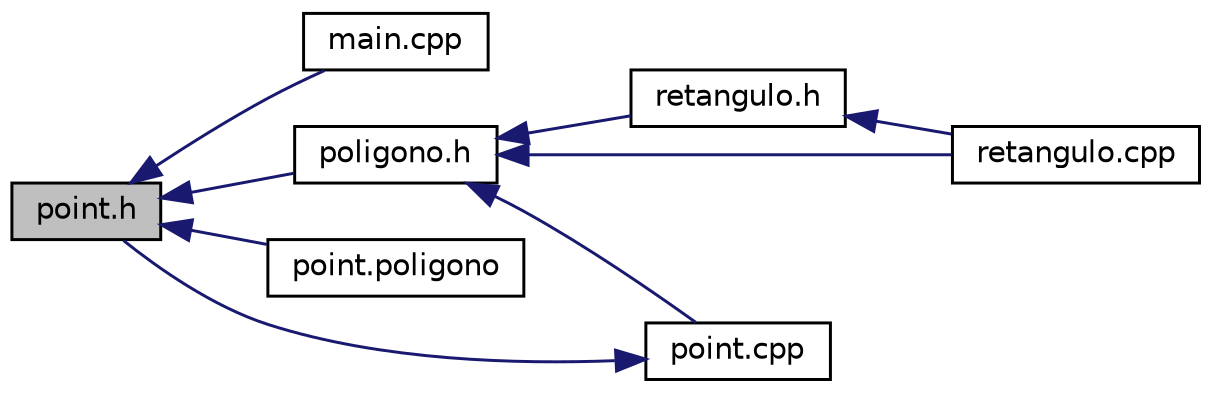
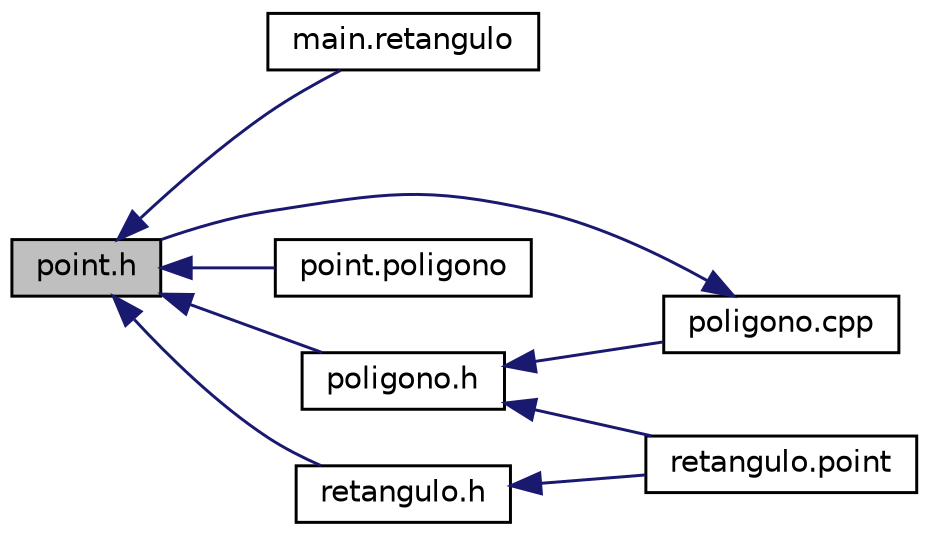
  digraph {
    rankdir=LR
    node [color=black fillcolor=white fontname=Helvetica fontsize=10 shape=record style=filled]
    edge [color=midnightblue dir=back fontname=Helvetica fontsize=10 labelfontname=Helvetica labelfontsize=10 style=solid]
    n1 [fillcolor=grey75 fontcolor=black height=0.2 label="point.h" width=0.4]
-   n2 [height=0.2 label="main.cpp" width=0.4]
+   n2 [height=0.2 label="main.retangulo" width=0.4]
    n3 [height=0.2 label="poligono.h" width=0.4]
    n4 [height=0.2 label="point.poligono" width=0.4]
-   n5 [height=0.2 label="point.cpp" width=0.4]
+   n5 [height=0.2 label="poligono.cpp" width=0.4]
    n6 [height=0.2 label="retangulo.h" width=0.4]
-   n7 [height=0.2 label="retangulo.cpp" width=0.4]
+   n7 [height=0.2 label="retangulo.point" width=0.4]
    n1 -> n2
    n1 -> n3
    n1 -> n4
    n3 -> n5
-   n3 -> n6
+   n1 -> n6
    n3 -> n7
    n5 -> n1
    n6 -> n7
  }
